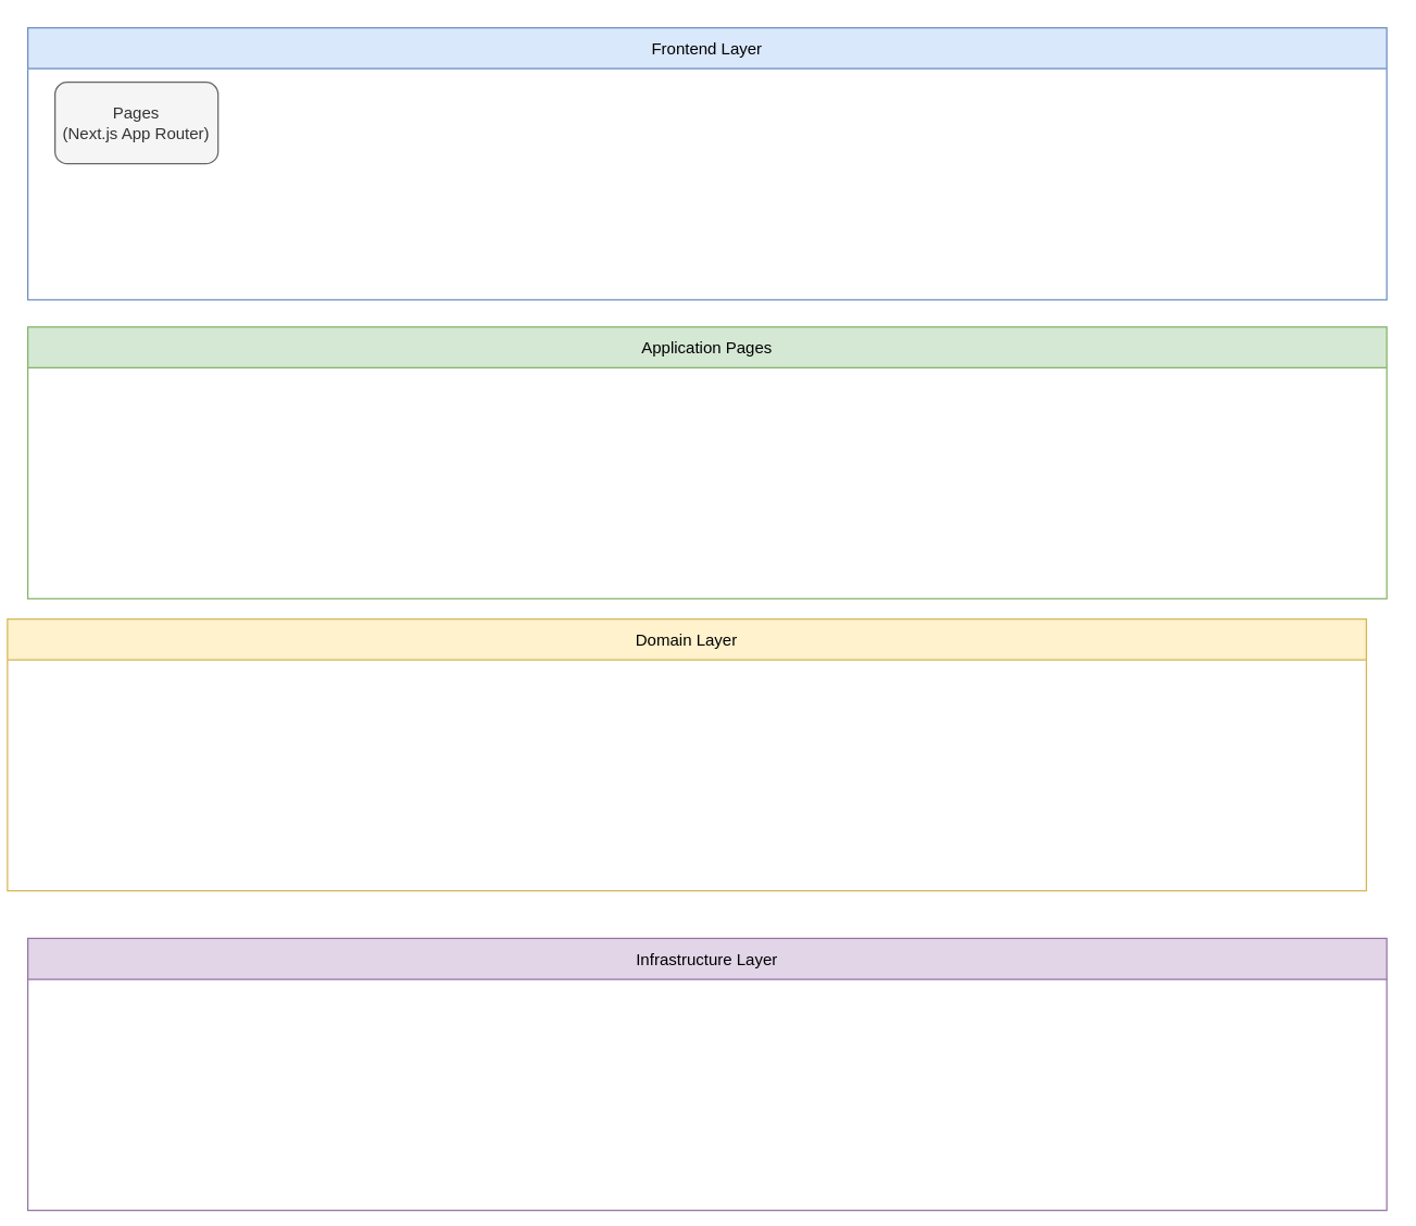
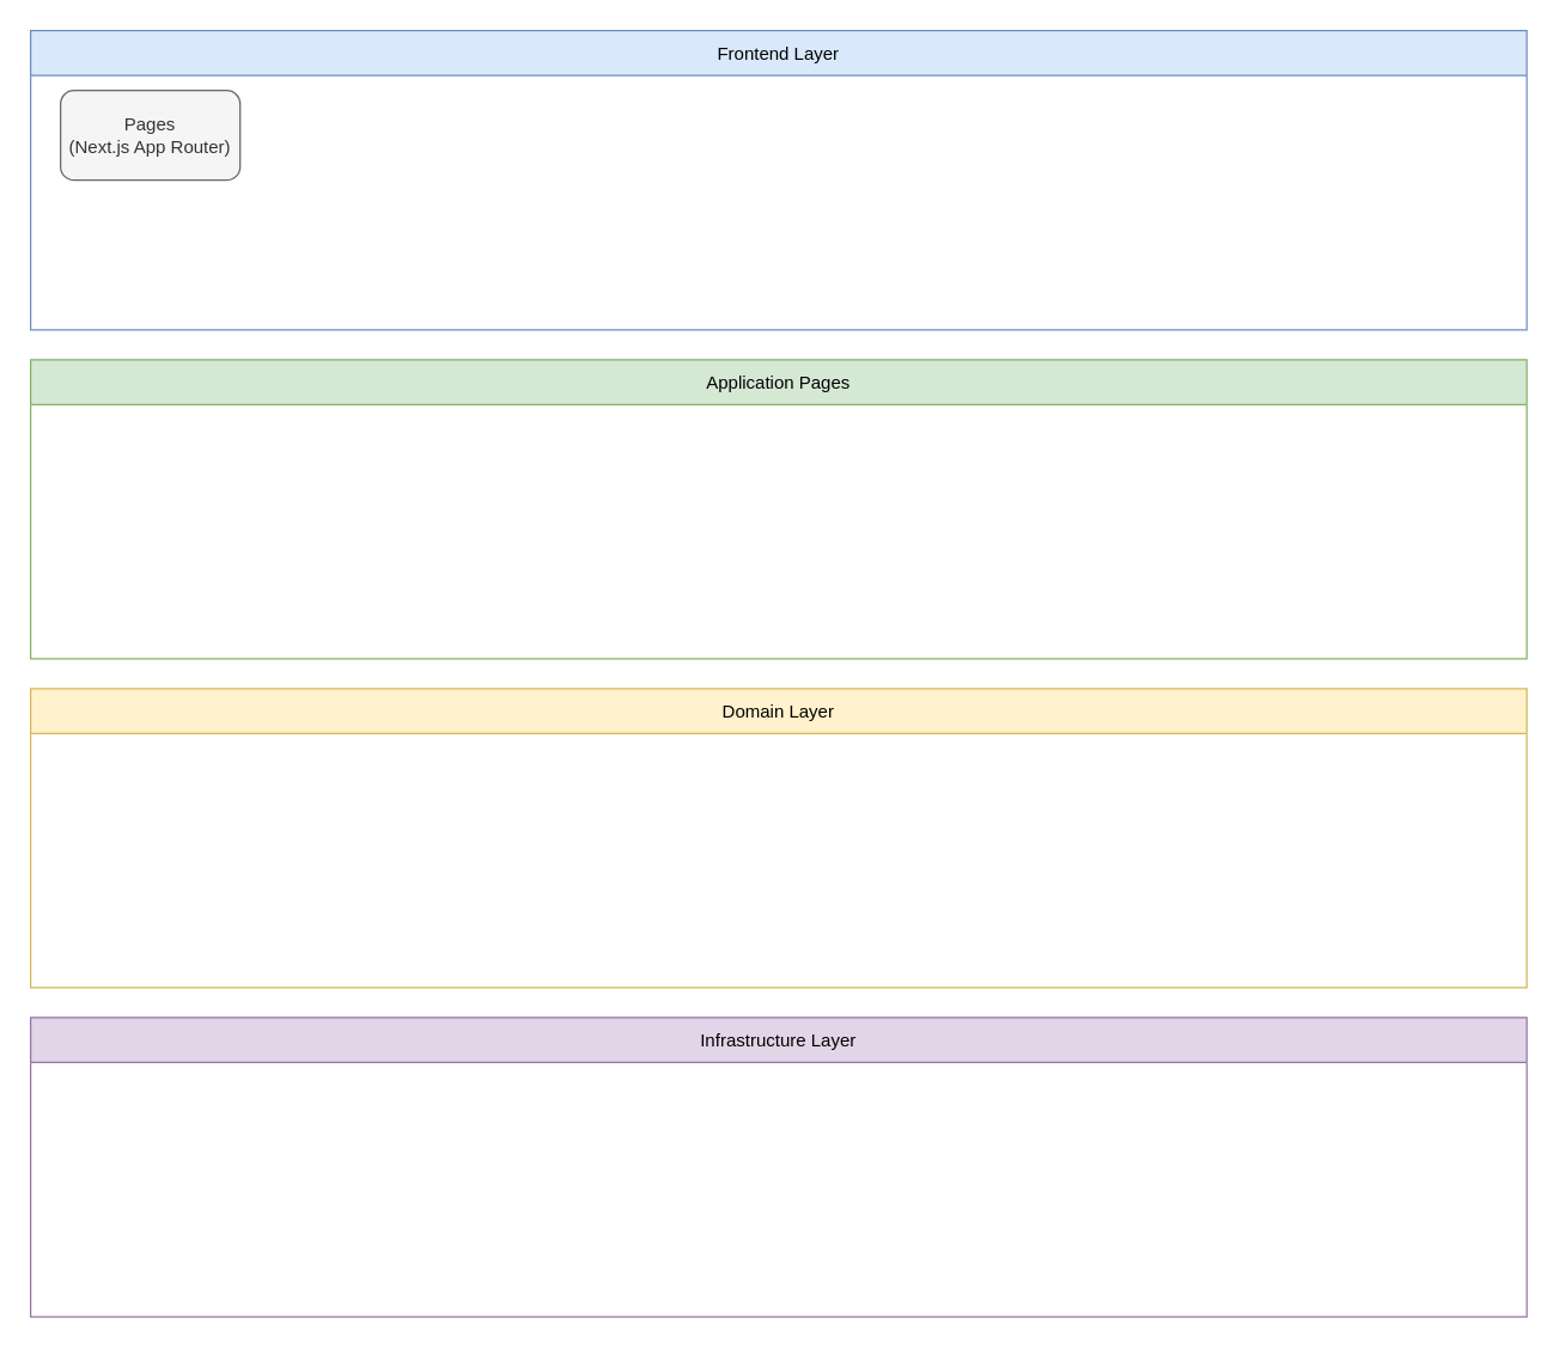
  <mxCell id="0" />
  <mxCell id="1" parent="0" />
  <mxCell id="2" value="Frontend Layer" style="swimlane;fontStyle=0;childLayout=stackLayout;horizontal=1;startSize=30;fillColor=#dae8fc;horizontalStack=0;resizeParent=1;resizeParentMax=0;resizeLast=0;collapsible=1;marginBottom=0;strokeColor=#6c8ebf;" vertex="1" parent="1"><mxGeometry x="20" y="20" width="1000" height="200" as="geometry" /></mxCell>
  <mxCell id="3" value="Pages&#10;(Next.js App Router)" style="rounded=1;whiteSpace=wrap;html=1;fillColor=#f5f5f5;strokeColor=#666666;fontColor=#333333;" vertex="1" parent="2"><mxGeometry x="20" y="40" width="120" height="60" as="geometry" /></mxCell>
  <mxCell id="4" value="Application Pages" style="swimlane;fontStyle=0;childLayout=stackLayout;horizontal=1;startSize=30;fillColor=#d5e8d4;horizontalStack=0;resizeParent=1;resizeParentMax=0;resizeLast=0;collapsible=1;marginBottom=0;strokeColor=#82b366;" vertex="1" parent="1"><mxGeometry x="20" y="240" width="1000" height="200" as="geometry" /></mxCell>
- <mxCell id="5" value="Domain Layer" style="swimlane;fontStyle=0;childLayout=stackLayout;horizontal=1;startSize=30;fillColor=#fff2cc;horizontalStack=0;resizeParent=1;resizeParentMax=0;resizeLast=0;collapsible=1;marginBottom=0;strokeColor=#d6b656;" vertex="1" parent="1"><mxGeometry x="5" y="455" width="1000" height="200" as="geometry" /></mxCell>
- <mxCell id="6" value="Infrastructure Layer" style="swimlane;fontStyle=0;childLayout=stackLayout;horizontal=1;startSize=30;fillColor=#e1d5e7;horizontalStack=0;resizeParent=1;resizeParentMax=0;resizeLast=0;collapsible=1;marginBottom=0;strokeColor=#9673a6;" vertex="1" parent="1"><mxGeometry x="20" y="690" width="1000" height="200" as="geometry" /></mxCell>
+ <mxCell id="5" value="Domain Layer" style="swimlane;fontStyle=0;childLayout=stackLayout;horizontal=1;startSize=30;fillColor=#fff2cc;horizontalStack=0;resizeParent=1;resizeParentMax=0;resizeLast=0;collapsible=1;marginBottom=0;strokeColor=#d6b656;" vertex="1" parent="1"><mxGeometry x="20" y="460" width="1000" height="200" as="geometry" /></mxCell>
+ <mxCell id="6" value="Infrastructure Layer" style="swimlane;fontStyle=0;childLayout=stackLayout;horizontal=1;startSize=30;fillColor=#e1d5e7;horizontalStack=0;resizeParent=1;resizeParentMax=0;resizeLast=0;collapsible=1;marginBottom=0;strokeColor=#9673a6;" vertex="1" parent="1"><mxGeometry x="20" y="680" width="1000" height="200" as="geometry" /></mxCell>
